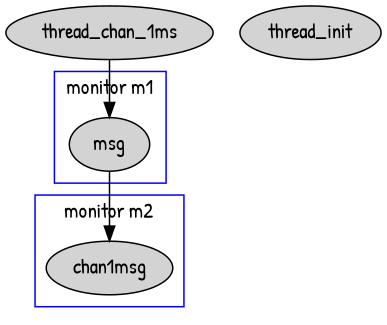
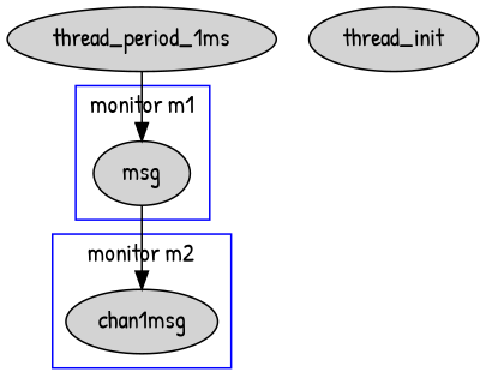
  digraph {
    fontname="Patrick Hand"
    node [fontname="Patrick Hand" style=filled]
    edge [fontname="Patrick Hand"]
    chan1msg
    n2 [label=msg]
-   thread_period_1ms [label=thread_chan_1ms]
+   thread_period_1ms
    thread_init
    subgraph cluster_1 {
      color=blue
      label="monitor m2"
      chan1msg
    }
    subgraph cluster_2 {
      color=blue
      label="monitor m1"
      n2
    }
    n2 -> chan1msg
    thread_period_1ms -> n2
  }
